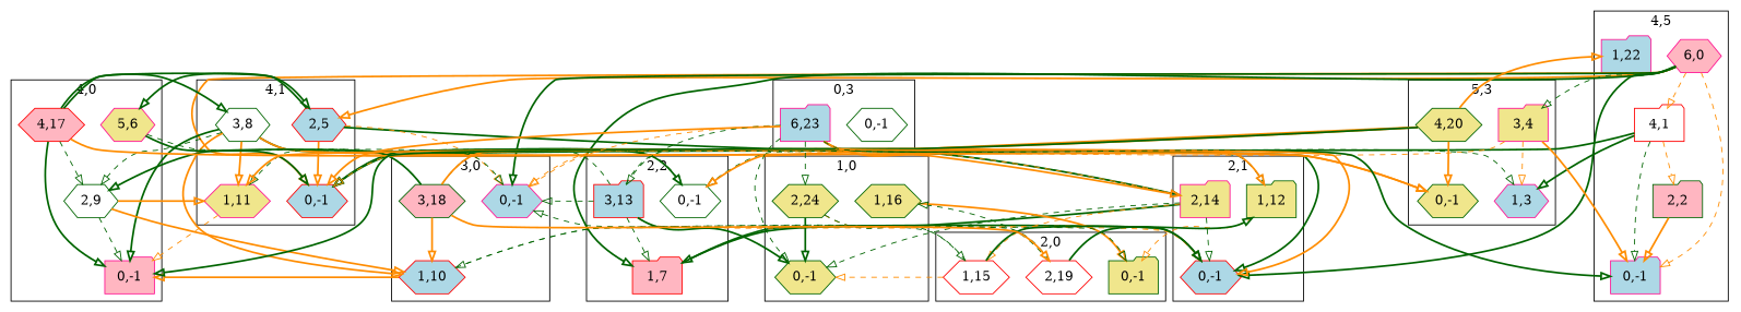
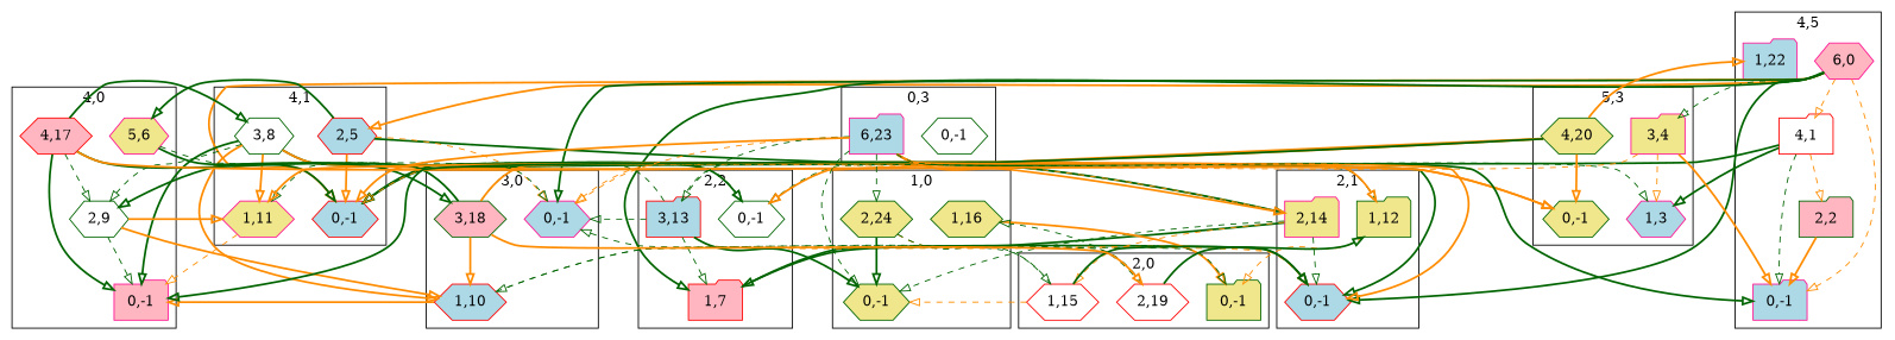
  digraph {
    compound=true
    node [color=darkgreen fillcolor=khaki shape=hexagon style=filled]
    edge [color=darkgreen fillcolor=none style=bold]
    n1 [color=deeppink fillcolor=lightblue label="0,-1" shape=folder]
    n2 [color=deeppink fillcolor=lightblue label="1,22" shape=folder]
    n3 [fillcolor=lightpink label="2,2" shape=folder]
    n4 [color=red fillcolor=white label="4,1" shape=folder]
    n5 [color=deeppink fillcolor=lightpink label="6,0"]
    n6 [color=red fillcolor=lightblue label="0,-1"]
    n7 [color=deeppink label="1,11"]
    n8 [color=red fillcolor=lightblue label="2,5"]
    n9 [fillcolor=white label="3,8"]
    n10 [fillcolor=white label="0,-1"]
    n11 [color=red fillcolor=lightpink label="1,7" shape=folder]
    n12 [color=red fillcolor=lightblue label="3,13" shape=folder]
    n13 [color=red fillcolor=lightblue label="0,-1"]
    n14 [label="1,12" shape=folder]
    n15 [color=deeppink label="2,14" shape=folder]
    n16 [label="0,-1"]
    n17 [label="1,16"]
    n18 [label="2,24"]
    n19 [label="0,-1" shape=folder]
    n20 [color=red fillcolor=white label="1,15"]
    n21 [color=red fillcolor=white label="2,19"]
    n22 [color=deeppink fillcolor=lightblue label="0,-1"]
    n23 [color=red fillcolor=lightblue label="1,10"]
    n24 [fillcolor=lightpink label="3,18"]
    n25 [color=deeppink fillcolor=lightpink label="0,-1" shape=folder]
    n26 [color=deeppink label="5,6"]
    n27 [fillcolor=white label="2,9"]
    n28 [color=red fillcolor=lightpink label="4,17"]
    n29 [label="0,-1"]
    n30 [color=deeppink fillcolor=lightblue label="1,3"]
    n31 [color=deeppink label="3,4" shape=folder]
    n32 [label="4,20"]
    n33 [fillcolor=white label="0,-1"]
    n34 [color=deeppink fillcolor=lightblue label="6,23" shape=folder]
    subgraph cluster_1 {
      label="4,5"
      n1
      n2
      n3
      n4
      n5
    }
    subgraph cluster_2 {
      label="4,1"
      n6
      n7
      n8
      n9
    }
    subgraph cluster_3 {
      label="2,2"
      n10
      n11
      n12
    }
    subgraph cluster_4 {
      label="2,1"
      n13
      n14
      n15
    }
    subgraph cluster_5 {
      label="1,0"
      n16
      n17
      n18
    }
    subgraph cluster_6 {
      label="2,0"
      n19
      n20
      n21
    }
    subgraph cluster_7 {
      label="3,0"
      n22
      n23
      n24
    }
    subgraph cluster_8 {
      label="4,0"
      n25
      n26
      n27
      n28
    }
    subgraph cluster_9 {
      label="5,3"
      n29
      n30
      n31
      n32
    }
    subgraph cluster_10 {
      label="0,3"
      n33
      n34
    }
    n3 -> n1 [color=darkorange]
    n4 -> n1 [style=dashed]
    n4 -> n3 [color=darkorange style=dashed]
    n4 -> n6
    n4 -> n30
    n5 -> n1 [color=darkorange style=dashed]
    n5 -> n4 [color=darkorange style=dashed]
    n5 -> n6 [color=darkorange]
    n5 -> n8 [color=darkorange]
    n5 -> n11
    n5 -> n13
    n5 -> n22
    n5 -> n31 [style=dashed]
    n7 -> n25 [color=darkorange style=dashed]
    n8 -> n6 [color=darkorange]
    n8 -> n13
    n8 -> n22 [color=darkorange style=dashed]
    n8 -> n26
    n9 -> n7 [color=darkorange]
    n9 -> n10
    n9 -> n14 [style=dashed]
    n9 -> n23 [color=darkorange]
    n9 -> n25
    n9 -> n27 [style=dashed]
    n9 -> n29 [color=darkorange]
    n11 -> n13
    n12 -> n6 [style=dashed]
    n12 -> n11 [style=dashed]
    n12 -> n13 [color=darkorange style=dashed]
    n12 -> n15 [style=dashed]
    n12 -> n16
    n12 -> n22 [style=dashed]
    n14 -> n10 [style=dashed]
    n14 -> n19 [color=darkorange style=dashed]
    n15 -> n6
    n15 -> n11
    n15 -> n13 [style=dashed]
    n15 -> n16 [style=dashed]
    n15 -> n20 [color=darkorange style=dashed]
    n15 -> n22 [color=darkorange style=dashed]
    n17 -> n19 [color=darkorange]
    n18 -> n13 [color=darkorange style=dashed]
    n18 -> n16
    n18 -> n20 [style=dashed]
    n20 -> n13
    n20 -> n16 [color=darkorange style=dashed]
    n20 -> n22 [style=dashed]
    n21 -> n14
    n21 -> n17 [style=dashed]
    n21 -> n23 [style=dashed]
    n23 -> n19 [style=dashed]
    n23 -> n25 [color=darkorange]
    n24 -> n7 [style=dashed]
    n24 -> n10 [style=dashed]
    n24 -> n14 [color=darkorange]
    n24 -> n21 [color=darkorange]
    n24 -> n23 [color=darkorange]
    n24 -> n27
    n26 -> n6
    n26 -> n22 [style=dashed]
    n27 -> n7 [color=darkorange]
    n27 -> n23 [color=darkorange]
    n27 -> n25 [style=dashed]
    n28 -> n9
-   n28 -> n8
+   n28 -> n24
    n28 -> n25
    n28 -> n27 [style=dashed]
    n28 -> n29 [color=darkorange]
    n31 -> n1 [color=darkorange]
    n31 -> n6 [color=darkorange style=dashed]
    n31 -> n30 [color=darkorange style=dashed]
    n32 -> n2 [color=darkorange]
    n32 -> n7 [color=darkorange]
    n32 -> n10 [color=darkorange]
    n32 -> n25
    n32 -> n29 [color=darkorange]
    n34 -> n1
    n34 -> n6 [color=darkorange]
    n34 -> n12 [style=dashed]
    n34 -> n13 [color=darkorange]
    n34 -> n15 [color=darkorange]
    n34 -> n16 [style=dashed]
    n34 -> n18 [style=dashed]
    n34 -> n22 [color=darkorange style=dashed]
    n34 -> n30 [style=dashed]
  }
